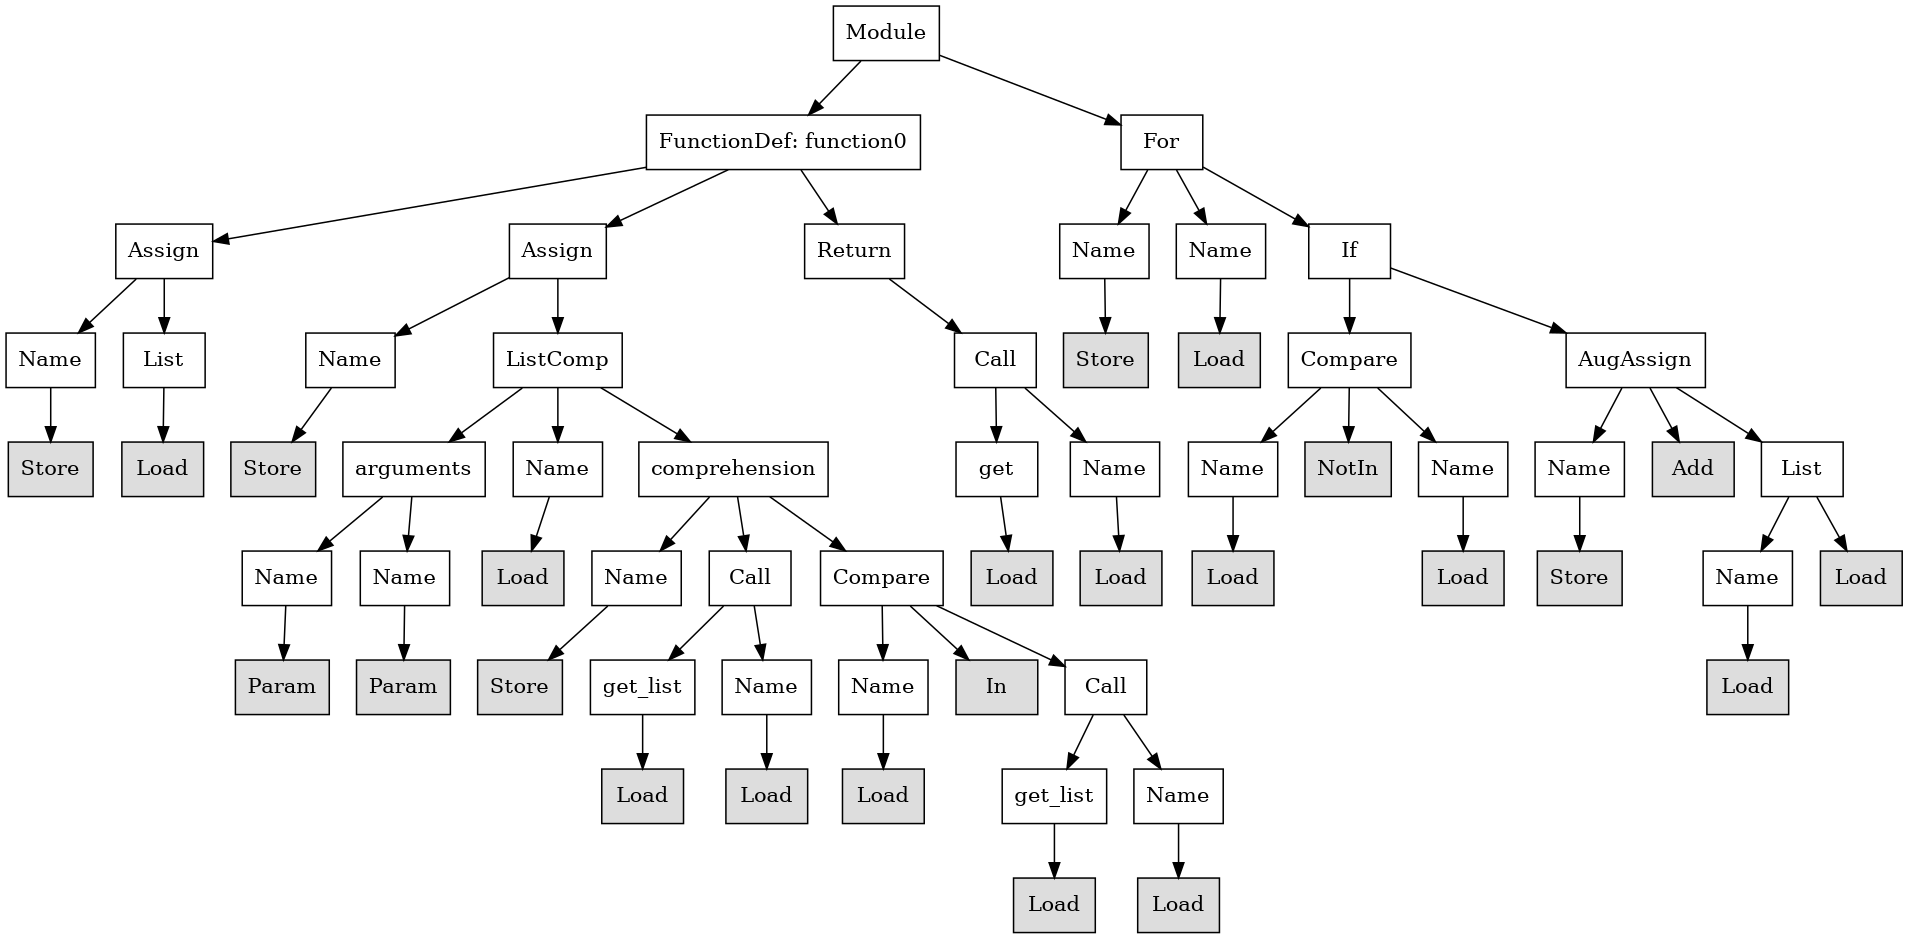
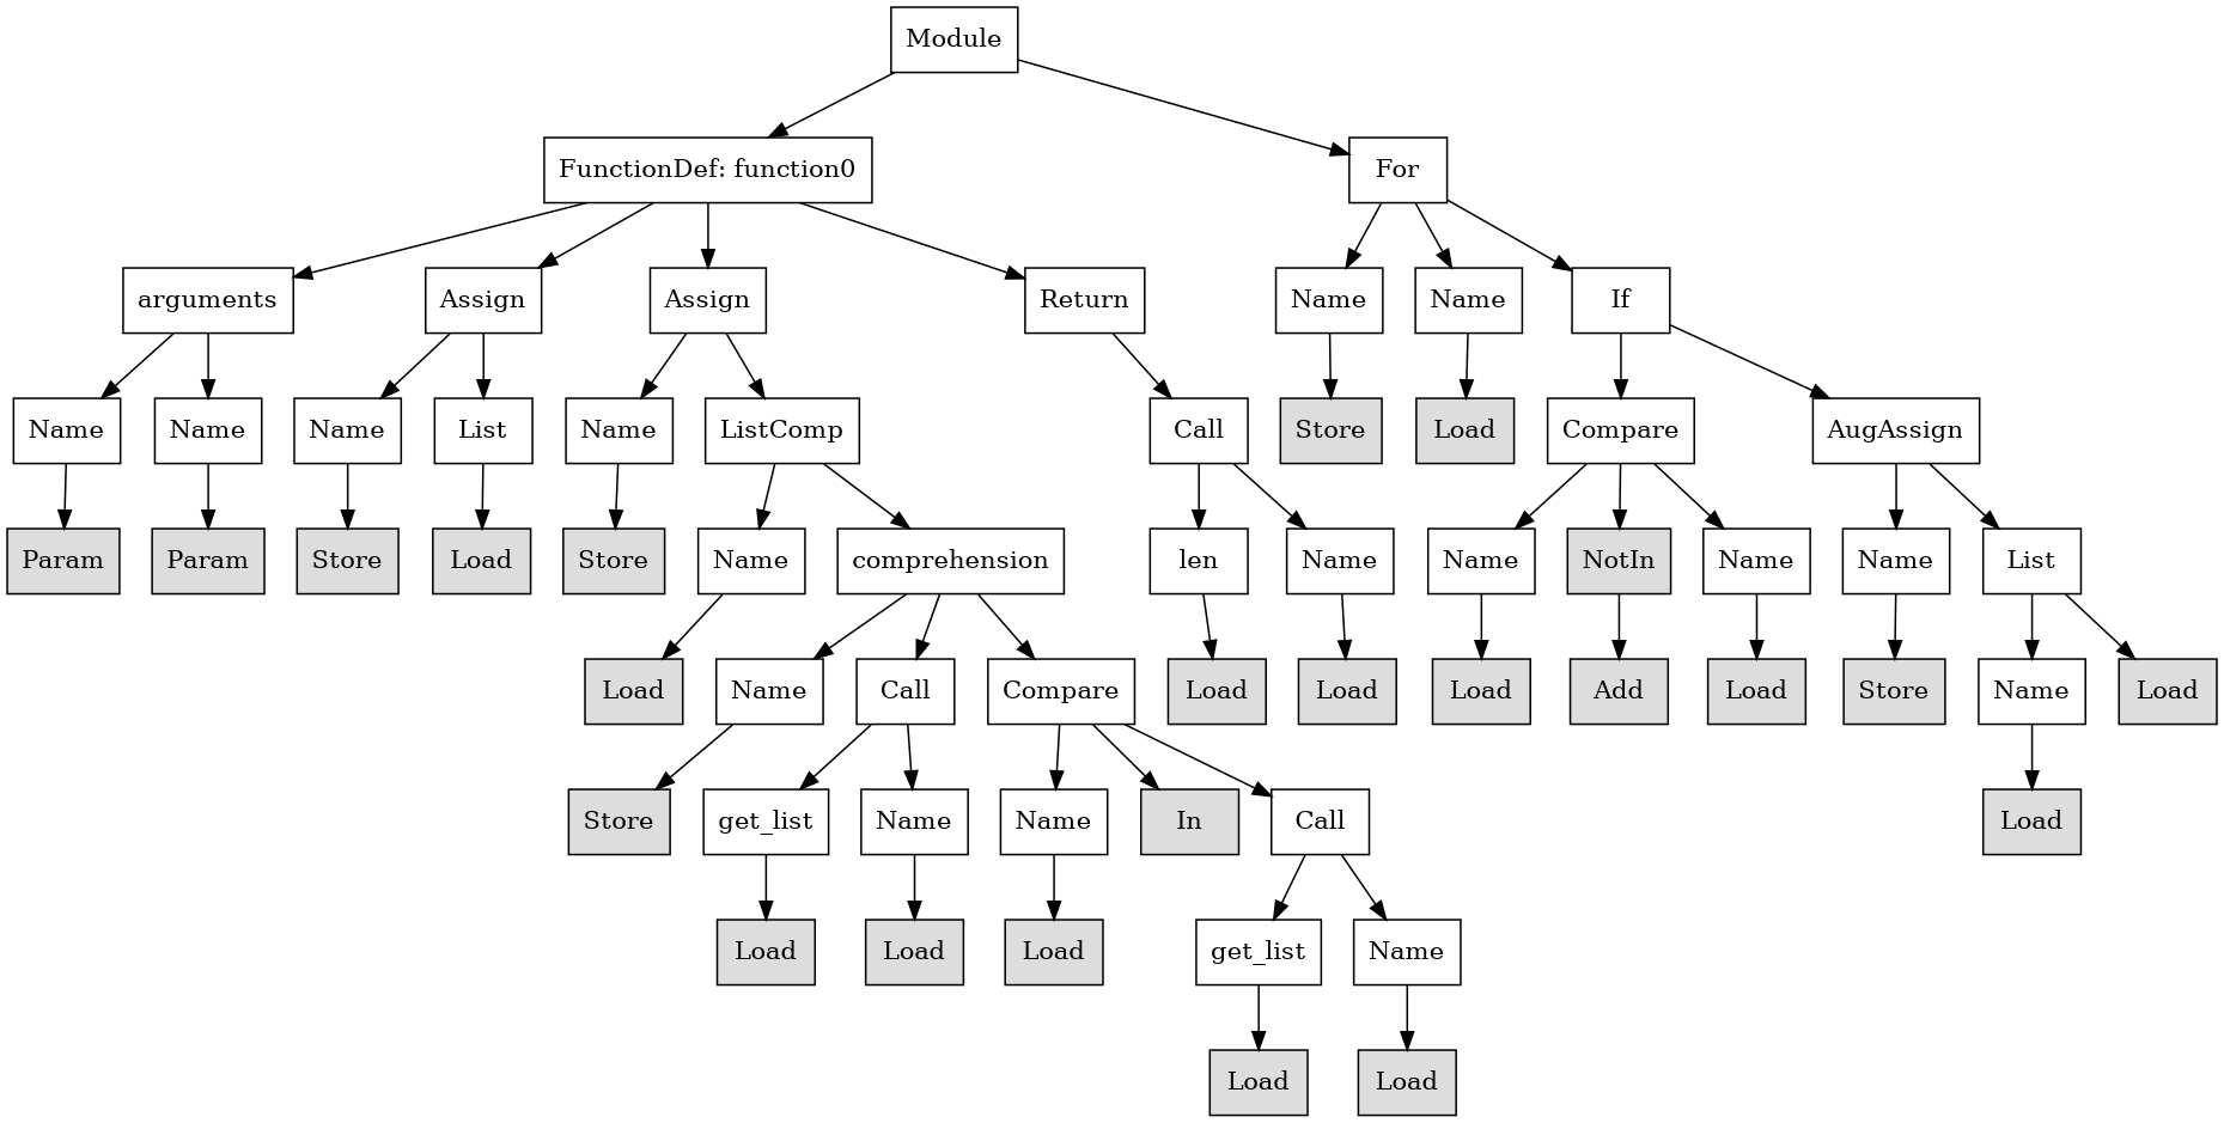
  digraph {
    node [shape=rect]
    n1 [label=Module]
    n2 [label="FunctionDef: function0"]
    n3 [label=For]
    n4 [label=arguments]
    n5 [label=Assign]
    n6 [label=Assign]
    n7 [label=Return]
    n8 [label=Name]
    n9 [label=Name]
    n10 [label=Name]
    n11 [label=List]
    n12 [label=Name]
    n13 [label=ListComp]
    n14 [label=Name]
    n15 [label=Name]
    n16 [label=If]
    n17 [label=Call]
    n18 [fillcolor="#dddddd" label=Param style=filled]
    n19 [fillcolor="#dddddd" label=Param style=filled]
    n20 [fillcolor="#dddddd" label=Store style=filled]
    n21 [fillcolor="#dddddd" label=Load style=filled]
    n22 [fillcolor="#dddddd" label=Store style=filled]
    n23 [label=Name]
    n24 [label=comprehension]
    n25 [fillcolor="#dddddd" label=Store style=filled]
    n26 [fillcolor="#dddddd" label=Load style=filled]
    n27 [label=Compare]
    n28 [label=AugAssign]
-   n29 [label=get]
+   n29 [label=len]
    n30 [label=Name]
    n31 [fillcolor="#dddddd" label=Load style=filled]
    n32 [label=Name]
    n33 [label=Call]
    n34 [label=Compare]
    n35 [label=Name]
    n36 [fillcolor="#dddddd" label=NotIn style=filled]
    n37 [label=Name]
    n38 [label=Name]
    n39 [fillcolor="#dddddd" label=Add style=filled]
    n40 [label=List]
    n41 [fillcolor="#dddddd" label=Load style=filled]
    n42 [fillcolor="#dddddd" label=Load style=filled]
    n43 [fillcolor="#dddddd" label=Store style=filled]
    n44 [label=get_list]
    n45 [label=Name]
    n46 [label=Name]
    n47 [fillcolor="#dddddd" label=In style=filled]
    n48 [label=Call]
    n49 [fillcolor="#dddddd" label=Load style=filled]
    n50 [fillcolor="#dddddd" label=Load style=filled]
    n51 [fillcolor="#dddddd" label=Store style=filled]
    n52 [label=Name]
    n53 [fillcolor="#dddddd" label=Load style=filled]
    n54 [fillcolor="#dddddd" label=Load style=filled]
    n55 [fillcolor="#dddddd" label=Load style=filled]
    n56 [fillcolor="#dddddd" label=Load style=filled]
    n57 [label=get_list]
    n58 [label=Name]
    n59 [fillcolor="#dddddd" label=Load style=filled]
    n60 [fillcolor="#dddddd" label=Load style=filled]
    n61 [fillcolor="#dddddd" label=Load style=filled]
    n1 -> n2
    n1 -> n3
-   n13 -> n4
+   n2 -> n4
    n2 -> n5
    n2 -> n6
    n2 -> n7
    n3 -> n14
    n3 -> n15
    n3 -> n16
    n4 -> n8
    n4 -> n9
    n5 -> n10
    n5 -> n11
    n6 -> n12
    n6 -> n13
    n7 -> n17
    n8 -> n18
    n9 -> n19
    n10 -> n20
    n11 -> n21
    n12 -> n22
    n13 -> n23
    n13 -> n24
    n14 -> n25
    n15 -> n26
    n16 -> n27
    n16 -> n28
    n17 -> n29
    n17 -> n30
    n23 -> n31
    n24 -> n32
    n24 -> n33
    n24 -> n34
    n27 -> n35
    n27 -> n36
    n27 -> n37
    n28 -> n38
-   n28 -> n39
+   n36 -> n39
    n28 -> n40
    n29 -> n41
    n30 -> n42
    n32 -> n43
    n33 -> n44
    n33 -> n45
    n34 -> n46
    n34 -> n47
    n34 -> n48
    n35 -> n49
    n37 -> n50
    n38 -> n51
    n40 -> n52
    n40 -> n53
    n44 -> n54
    n45 -> n55
    n46 -> n56
    n48 -> n57
    n48 -> n58
    n52 -> n59
    n57 -> n60
    n58 -> n61
  }
